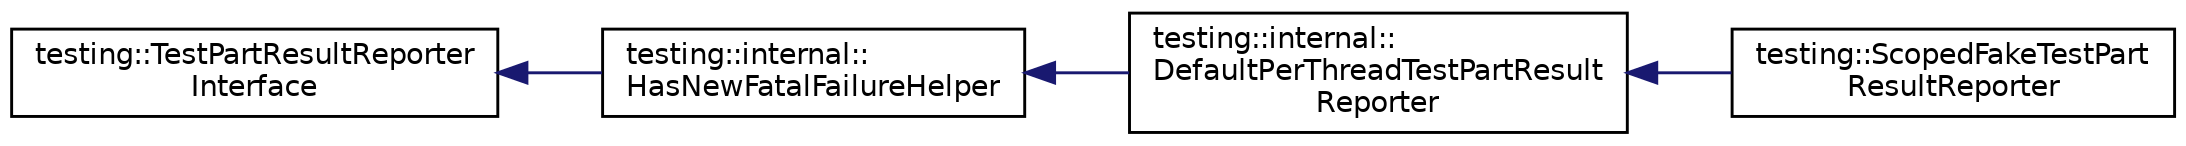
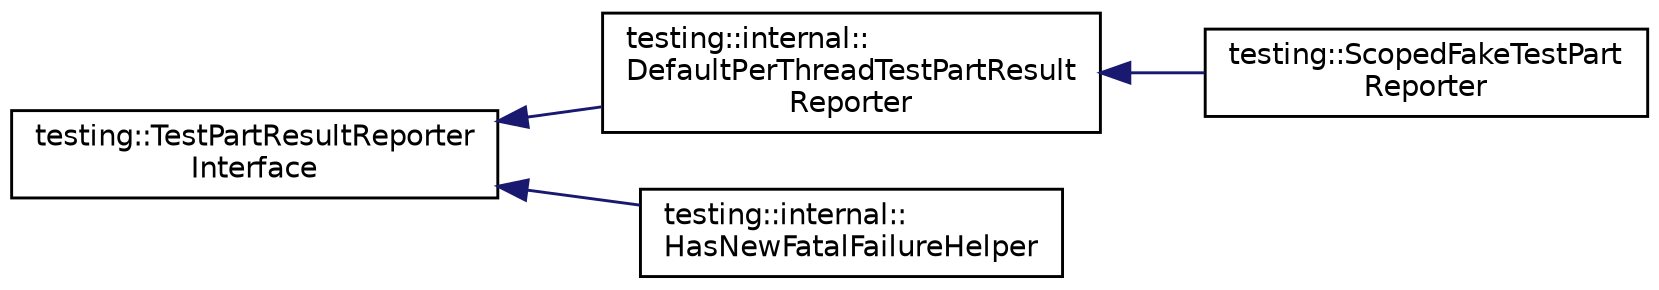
  digraph {
    rankdir=LR
    node [color=black fillcolor=white fontname=Helvetica fontsize=10 shape=record style=filled]
    edge [color=midnightblue dir=back fontname=Helvetica fontsize=10 labelfontname=Helvetica labelfontsize=10 style=solid]
    n1 [height=0.2 label="testing::TestPartResultReporter\lInterface" width=0.4]
    n2 [height=0.2 label="testing::internal::\lDefaultPerThreadTestPartResult\lReporter" width=0.4]
    n3 [height=0.2 label="testing::internal::\lHasNewFatalFailureHelper" width=0.4]
-   n4 [height=0.2 label="testing::ScopedFakeTestPart\lResultReporter" width=0.4]
-   n3 -> n2
+   n4 [height=0.2 label="testing::ScopedFakeTestPart\lReporter" width=0.4]
+   n1 -> n2
    n1 -> n3
    n2 -> n4
  }
